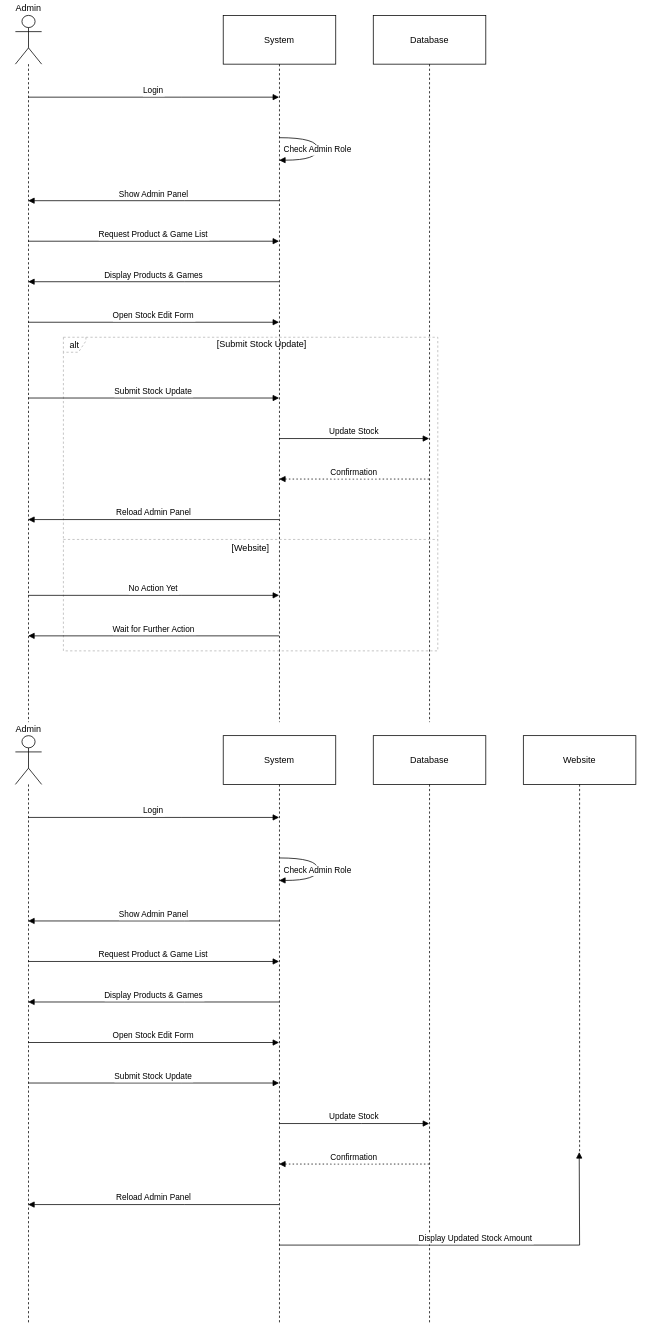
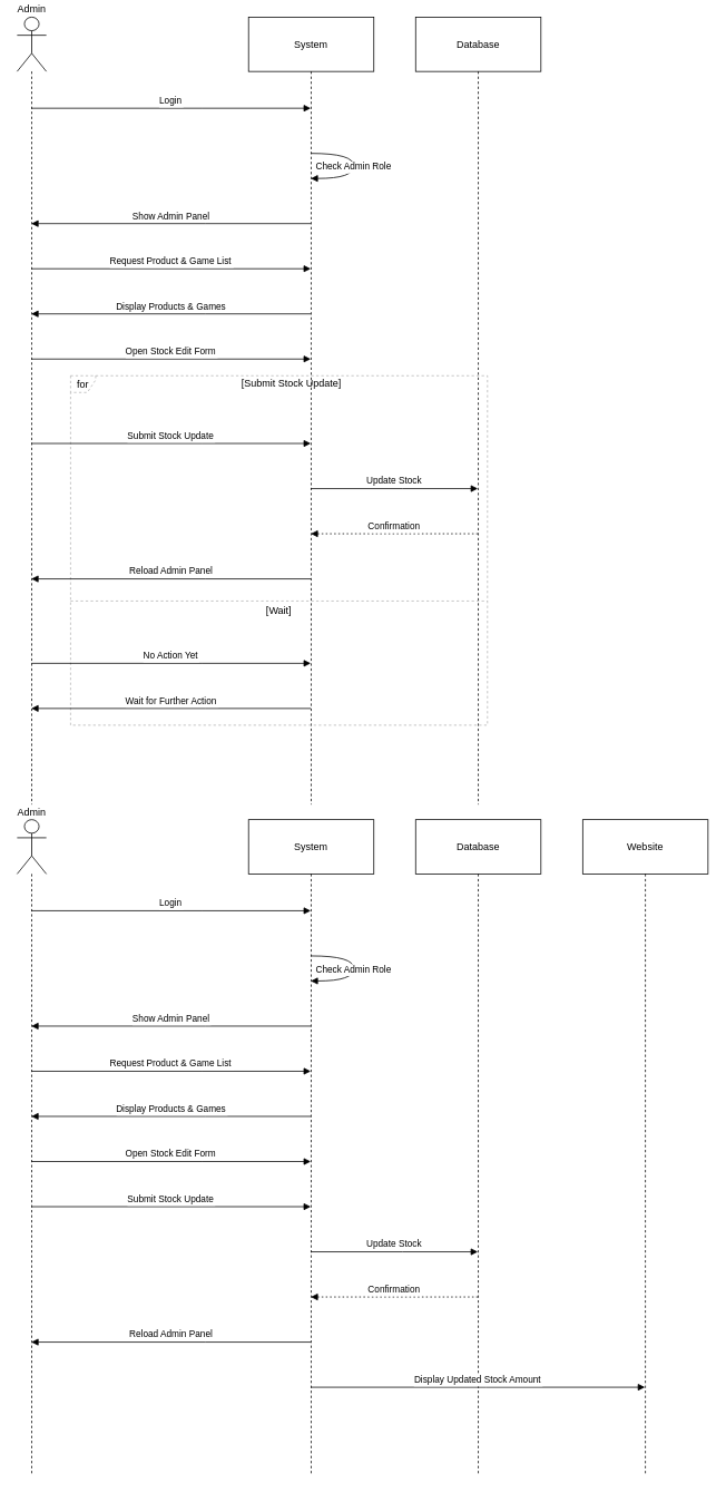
  <mxCell id="0" />
  <mxCell id="1" parent="0" />
  <mxCell id="2" value="Admin" style="shape=umlLifeline;perimeter=lifelinePerimeter;whiteSpace=wrap;container=1;dropTarget=0;collapsible=0;recursiveResize=0;outlineConnect=0;portConstraint=eastwest;newEdgeStyle={&quot;edgeStyle&quot;:&quot;elbowEdgeStyle&quot;,&quot;elbow&quot;:&quot;vertical&quot;,&quot;curved&quot;:0,&quot;rounded&quot;:0};participant=umlActor;verticalAlign=bottom;labelPosition=center;verticalLabelPosition=top;align=center;size=65;" vertex="1" parent="1"><mxGeometry x="20" y="20" width="35" height="942" as="geometry" /></mxCell>
  <mxCell id="3" value="System" style="shape=umlLifeline;perimeter=lifelinePerimeter;whiteSpace=wrap;container=1;dropTarget=0;collapsible=0;recursiveResize=0;outlineConnect=0;portConstraint=eastwest;newEdgeStyle={&quot;edgeStyle&quot;:&quot;elbowEdgeStyle&quot;,&quot;elbow&quot;:&quot;vertical&quot;,&quot;curved&quot;:0,&quot;rounded&quot;:0};size=65;" vertex="1" parent="1"><mxGeometry x="297" y="20" width="150" height="942" as="geometry" /></mxCell>
  <mxCell id="4" value="Database" style="shape=umlLifeline;perimeter=lifelinePerimeter;whiteSpace=wrap;container=1;dropTarget=0;collapsible=0;recursiveResize=0;outlineConnect=0;portConstraint=eastwest;newEdgeStyle={&quot;edgeStyle&quot;:&quot;elbowEdgeStyle&quot;,&quot;elbow&quot;:&quot;vertical&quot;,&quot;curved&quot;:0,&quot;rounded&quot;:0};size=65;" vertex="1" parent="1"><mxGeometry x="497" y="20" width="150" height="942" as="geometry" /></mxCell>
- <mxCell id="5" value="alt" style="shape=umlFrame;dashed=1;pointerEvents=0;dropTarget=0;strokeColor=#B3B3B3;height=20;width=30" vertex="1" parent="1"><mxGeometry x="84" y="449" width="499" height="418" as="geometry" /></mxCell>
+ <mxCell id="5" value="for" style="shape=umlFrame;dashed=1;pointerEvents=0;dropTarget=0;strokeColor=#B3B3B3;height=20;width=30" vertex="1" parent="1"><mxGeometry x="84" y="449" width="499" height="418" as="geometry" /></mxCell>
  <mxCell id="6" value="[Submit Stock Update]" style="text;strokeColor=none;fillColor=none;align=center;verticalAlign=middle;whiteSpace=wrap;" vertex="1" parent="5"><mxGeometry x="30" width="469" height="20" as="geometry" /></mxCell>
- <mxCell id="7" value="[Website]" style="shape=line;dashed=1;whiteSpace=wrap;verticalAlign=top;labelPosition=center;verticalLabelPosition=middle;align=center;strokeColor=#B3B3B3;" vertex="1" parent="5"><mxGeometry y="268" width="499" height="3" as="geometry" /></mxCell>
+ <mxCell id="7" value="[Wait]" style="shape=line;dashed=1;whiteSpace=wrap;verticalAlign=top;labelPosition=center;verticalLabelPosition=middle;align=center;strokeColor=#B3B3B3;" vertex="1" parent="5"><mxGeometry y="268" width="499" height="3" as="geometry" /></mxCell>
  <mxCell id="8" value="Login" style="verticalAlign=bottom;edgeStyle=elbowEdgeStyle;elbow=vertical;curved=0;rounded=0;endArrow=block;" edge="1" parent="1" source="2" target="3"><mxGeometry relative="1" as="geometry"><Array as="points"><mxPoint x="242" y="129" /></Array></mxGeometry></mxCell>
  <mxCell id="9" value="Check Admin Role" style="curved=1;endArrow=block;rounded=0;" edge="1" parent="1" source="3" target="3"><mxGeometry relative="1" as="geometry"><Array as="points"><mxPoint x="423" y="183" /><mxPoint x="423" y="213" /></Array></mxGeometry></mxCell>
  <mxCell id="10" value="Show Admin Panel" style="verticalAlign=bottom;edgeStyle=elbowEdgeStyle;elbow=vertical;curved=0;rounded=0;endArrow=block;" edge="1" parent="1" source="3" target="2"><mxGeometry relative="1" as="geometry"><Array as="points"><mxPoint x="245" y="267" /></Array></mxGeometry></mxCell>
  <mxCell id="11" value="Request Product &amp; Game List" style="verticalAlign=bottom;edgeStyle=elbowEdgeStyle;elbow=vertical;curved=0;rounded=0;endArrow=block;" edge="1" parent="1" source="2" target="3"><mxGeometry relative="1" as="geometry"><Array as="points"><mxPoint x="242" y="321" /></Array></mxGeometry></mxCell>
  <mxCell id="12" value="Display Products &amp; Games" style="verticalAlign=bottom;edgeStyle=elbowEdgeStyle;elbow=vertical;curved=0;rounded=0;endArrow=block;" edge="1" parent="1" source="3" target="2"><mxGeometry relative="1" as="geometry"><Array as="points"><mxPoint x="245" y="375" /></Array></mxGeometry></mxCell>
  <mxCell id="13" value="Open Stock Edit Form" style="verticalAlign=bottom;edgeStyle=elbowEdgeStyle;elbow=vertical;curved=0;rounded=0;endArrow=block;" edge="1" parent="1" source="2" target="3"><mxGeometry relative="1" as="geometry"><Array as="points"><mxPoint x="242" y="429" /></Array></mxGeometry></mxCell>
  <mxCell id="14" value="Submit Stock Update" style="verticalAlign=bottom;edgeStyle=elbowEdgeStyle;elbow=vertical;curved=0;rounded=0;endArrow=block;" edge="1" parent="1" source="2" target="3"><mxGeometry relative="1" as="geometry"><Array as="points"><mxPoint x="242" y="530" /></Array></mxGeometry></mxCell>
  <mxCell id="15" value="Update Stock" style="verticalAlign=bottom;edgeStyle=elbowEdgeStyle;elbow=vertical;curved=0;rounded=0;endArrow=block;" edge="1" parent="1" source="3" target="4"><mxGeometry relative="1" as="geometry"><Array as="points"><mxPoint x="481" y="584" /></Array></mxGeometry></mxCell>
  <mxCell id="16" value="Confirmation" style="verticalAlign=bottom;edgeStyle=elbowEdgeStyle;elbow=vertical;curved=0;rounded=0;dashed=1;dashPattern=2 3;endArrow=block;" edge="1" parent="1" source="4" target="3"><mxGeometry relative="1" as="geometry"><Array as="points"><mxPoint x="484" y="638" /></Array></mxGeometry></mxCell>
  <mxCell id="17" value="Reload Admin Panel" style="verticalAlign=bottom;edgeStyle=elbowEdgeStyle;elbow=vertical;curved=0;rounded=0;endArrow=block;" edge="1" parent="1" source="3" target="2"><mxGeometry relative="1" as="geometry"><Array as="points"><mxPoint x="245" y="692" /></Array></mxGeometry></mxCell>
  <mxCell id="18" value="No Action Yet" style="verticalAlign=bottom;edgeStyle=elbowEdgeStyle;elbow=vertical;curved=0;rounded=0;endArrow=block;" edge="1" parent="1" source="2" target="3"><mxGeometry relative="1" as="geometry"><Array as="points"><mxPoint x="242" y="793" /></Array></mxGeometry></mxCell>
  <mxCell id="19" value="Wait for Further Action" style="verticalAlign=bottom;edgeStyle=elbowEdgeStyle;elbow=vertical;curved=0;rounded=0;endArrow=block;" edge="1" parent="1" source="3" target="2"><mxGeometry relative="1" as="geometry"><Array as="points"><mxPoint x="245" y="847" /></Array></mxGeometry></mxCell>
  <mxCell id="20" value="Admin" style="shape=umlLifeline;perimeter=lifelinePerimeter;whiteSpace=wrap;container=1;dropTarget=0;collapsible=0;recursiveResize=0;outlineConnect=0;portConstraint=eastwest;newEdgeStyle={&quot;edgeStyle&quot;:&quot;elbowEdgeStyle&quot;,&quot;elbow&quot;:&quot;vertical&quot;,&quot;curved&quot;:0,&quot;rounded&quot;:0};participant=umlActor;verticalAlign=bottom;labelPosition=center;verticalLabelPosition=top;align=center;size=65;" vertex="1" parent="1"><mxGeometry x="20" y="980" width="35" height="784" as="geometry" /></mxCell>
  <mxCell id="21" value="System" style="shape=umlLifeline;perimeter=lifelinePerimeter;whiteSpace=wrap;container=1;dropTarget=0;collapsible=0;recursiveResize=0;outlineConnect=0;portConstraint=eastwest;newEdgeStyle={&quot;edgeStyle&quot;:&quot;elbowEdgeStyle&quot;,&quot;elbow&quot;:&quot;vertical&quot;,&quot;curved&quot;:0,&quot;rounded&quot;:0};size=65;" vertex="1" parent="1"><mxGeometry x="297" y="980" width="150" height="784" as="geometry" /></mxCell>
  <mxCell id="22" value="Database" style="shape=umlLifeline;perimeter=lifelinePerimeter;whiteSpace=wrap;container=1;dropTarget=0;collapsible=0;recursiveResize=0;outlineConnect=0;portConstraint=eastwest;newEdgeStyle={&quot;edgeStyle&quot;:&quot;elbowEdgeStyle&quot;,&quot;elbow&quot;:&quot;vertical&quot;,&quot;curved&quot;:0,&quot;rounded&quot;:0};size=65;" vertex="1" parent="1"><mxGeometry x="497" y="980" width="150" height="784" as="geometry" /></mxCell>
- <mxCell id="23" value="Website" style="shape=umlLifeline;perimeter=lifelinePerimeter;whiteSpace=wrap;container=1;dropTarget=0;collapsible=0;recursiveResize=0;outlineConnect=0;portConstraint=eastwest;newEdgeStyle={&quot;edgeStyle&quot;:&quot;elbowEdgeStyle&quot;,&quot;elbow&quot;:&quot;vertical&quot;,&quot;curved&quot;:0,&quot;rounded&quot;:0};size=65;" vertex="1" parent="1"><mxGeometry x="697" y="980" width="150" height="555" as="geometry" /></mxCell>
+ <mxCell id="23" value="Website" style="shape=umlLifeline;perimeter=lifelinePerimeter;whiteSpace=wrap;container=1;dropTarget=0;collapsible=0;recursiveResize=0;outlineConnect=0;portConstraint=eastwest;newEdgeStyle={&quot;edgeStyle&quot;:&quot;elbowEdgeStyle&quot;,&quot;elbow&quot;:&quot;vertical&quot;,&quot;curved&quot;:0,&quot;rounded&quot;:0};size=65;" vertex="1" parent="1"><mxGeometry x="697" y="980" width="150" height="784" as="geometry" /></mxCell>
  <mxCell id="24" value="Login" style="verticalAlign=bottom;edgeStyle=elbowEdgeStyle;elbow=vertical;curved=0;rounded=0;endArrow=block;" edge="1" parent="1" source="20" target="21"><mxGeometry relative="1" as="geometry"><Array as="points"><mxPoint x="242" y="1089" /></Array></mxGeometry></mxCell>
  <mxCell id="25" value="Check Admin Role" style="curved=1;endArrow=block;rounded=0;" edge="1" parent="1" source="21" target="21"><mxGeometry relative="1" as="geometry"><Array as="points"><mxPoint x="423" y="1143" /><mxPoint x="423" y="1173" /></Array></mxGeometry></mxCell>
  <mxCell id="26" value="Show Admin Panel" style="verticalAlign=bottom;edgeStyle=elbowEdgeStyle;elbow=vertical;curved=0;rounded=0;endArrow=block;" edge="1" parent="1" source="21" target="20"><mxGeometry relative="1" as="geometry"><Array as="points"><mxPoint x="245" y="1227" /></Array></mxGeometry></mxCell>
  <mxCell id="27" value="Request Product &amp; Game List" style="verticalAlign=bottom;edgeStyle=elbowEdgeStyle;elbow=vertical;curved=0;rounded=0;endArrow=block;" edge="1" parent="1" source="20" target="21"><mxGeometry relative="1" as="geometry"><Array as="points"><mxPoint x="242" y="1281" /></Array></mxGeometry></mxCell>
  <mxCell id="28" value="Display Products &amp; Games" style="verticalAlign=bottom;edgeStyle=elbowEdgeStyle;elbow=vertical;curved=0;rounded=0;endArrow=block;" edge="1" parent="1" source="21" target="20"><mxGeometry relative="1" as="geometry"><Array as="points"><mxPoint x="245" y="1335" /></Array></mxGeometry></mxCell>
  <mxCell id="29" value="Open Stock Edit Form" style="verticalAlign=bottom;edgeStyle=elbowEdgeStyle;elbow=vertical;curved=0;rounded=0;endArrow=block;" edge="1" parent="1" source="20" target="21"><mxGeometry relative="1" as="geometry"><Array as="points"><mxPoint x="242" y="1389" /></Array></mxGeometry></mxCell>
  <mxCell id="30" value="Submit Stock Update" style="verticalAlign=bottom;edgeStyle=elbowEdgeStyle;elbow=vertical;curved=0;rounded=0;endArrow=block;" edge="1" parent="1" source="20" target="21"><mxGeometry relative="1" as="geometry"><Array as="points"><mxPoint x="242" y="1443" /></Array></mxGeometry></mxCell>
  <mxCell id="31" value="Update Stock" style="verticalAlign=bottom;edgeStyle=elbowEdgeStyle;elbow=vertical;curved=0;rounded=0;endArrow=block;" edge="1" parent="1" source="21" target="22"><mxGeometry relative="1" as="geometry"><Array as="points"><mxPoint x="481" y="1497" /></Array></mxGeometry></mxCell>
  <mxCell id="32" value="Confirmation" style="verticalAlign=bottom;edgeStyle=elbowEdgeStyle;elbow=vertical;curved=0;rounded=0;dashed=1;dashPattern=2 3;endArrow=block;" edge="1" parent="1" source="22" target="21"><mxGeometry relative="1" as="geometry"><Array as="points"><mxPoint x="484" y="1551" /></Array></mxGeometry></mxCell>
  <mxCell id="33" value="Reload Admin Panel" style="verticalAlign=bottom;edgeStyle=elbowEdgeStyle;elbow=vertical;curved=0;rounded=0;endArrow=block;" edge="1" parent="1" source="21" target="20"><mxGeometry relative="1" as="geometry"><Array as="points"><mxPoint x="245" y="1605" /></Array></mxGeometry></mxCell>
  <mxCell id="34" value="Display Updated Stock Amount" style="verticalAlign=bottom;edgeStyle=elbowEdgeStyle;elbow=vertical;curved=0;rounded=0;endArrow=block;" edge="1" parent="1" source="21" target="23"><mxGeometry relative="1" as="geometry"><Array as="points"><mxPoint x="581" y="1659" /></Array></mxGeometry></mxCell>
